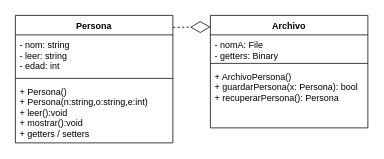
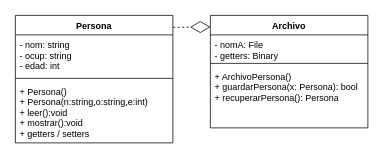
  <mxCell id="0" />
  <mxCell id="1" parent="0" />
  <mxCell id="2" value="Persona" style="swimlane;fontStyle=1;align=center;verticalAlign=top;childLayout=stackLayout;horizontal=1;startSize=26;horizontalStack=0;resizeParent=1;resizeParentMax=0;resizeLast=0;collapsible=1;marginBottom=0;" vertex="1" parent="1"><mxGeometry x="20" y="20" width="210" height="170" as="geometry" /></mxCell>
- <mxCell id="3" value="- nom: string&#10;- leer: string&#10;- edad: int" style="text;strokeColor=none;fillColor=none;align=left;verticalAlign=top;spacingLeft=4;spacingRight=4;overflow=hidden;rotatable=0;points=[[0,0.5],[1,0.5]];portConstraint=eastwest;" vertex="1" parent="2"><mxGeometry y="26" width="210" height="54" as="geometry" /></mxCell>
+ <mxCell id="3" value="- nom: string&#10;- ocup: string&#10;- edad: int" style="text;strokeColor=none;fillColor=none;align=left;verticalAlign=top;spacingLeft=4;spacingRight=4;overflow=hidden;rotatable=0;points=[[0,0.5],[1,0.5]];portConstraint=eastwest;" vertex="1" parent="2"><mxGeometry y="26" width="210" height="54" as="geometry" /></mxCell>
  <mxCell id="4" value="" style="line;strokeWidth=1;fillColor=none;align=left;verticalAlign=middle;spacingTop=-1;spacingLeft=3;spacingRight=3;rotatable=0;labelPosition=right;points=[];portConstraint=eastwest;" vertex="1" parent="2"><mxGeometry y="80" width="210" height="8" as="geometry" /></mxCell>
  <mxCell id="5" value="+ Persona()&#10;+ Persona(n:string,o:string,e:int)&#10;+ leer():void&#10;+ mostrar():void&#10;+ getters / setters" style="text;strokeColor=none;fillColor=none;align=left;verticalAlign=top;spacingLeft=4;spacingRight=4;overflow=hidden;rotatable=0;points=[[0,0.5],[1,0.5]];portConstraint=eastwest;" vertex="1" parent="2"><mxGeometry y="88" width="210" height="82" as="geometry" /></mxCell>
  <mxCell id="6" value="Archivo" style="swimlane;fontStyle=1;align=center;verticalAlign=top;childLayout=stackLayout;horizontal=1;startSize=26;horizontalStack=0;resizeParent=1;resizeParentMax=0;resizeLast=0;collapsible=1;marginBottom=0;" vertex="1" parent="1"><mxGeometry x="280" y="20" width="210" height="150" as="geometry" /></mxCell>
  <mxCell id="7" value="- nomA: File&#10;- getters: Binary" style="text;strokeColor=none;fillColor=none;align=left;verticalAlign=top;spacingLeft=4;spacingRight=4;overflow=hidden;rotatable=0;points=[[0,0.5],[1,0.5]];portConstraint=eastwest;" vertex="1" parent="6"><mxGeometry y="26" width="210" height="34" as="geometry" /></mxCell>
  <mxCell id="8" value="" style="line;strokeWidth=1;fillColor=none;align=left;verticalAlign=middle;spacingTop=-1;spacingLeft=3;spacingRight=3;rotatable=0;labelPosition=right;points=[];portConstraint=eastwest;" vertex="1" parent="6"><mxGeometry y="60" width="210" height="8" as="geometry" /></mxCell>
  <mxCell id="9" value="+ ArchivoPersona()&#10;+ guardarPersona(x: Persona): bool&#10;+ recuperarPersona(): Persona&#10;" style="text;strokeColor=none;fillColor=none;align=left;verticalAlign=top;spacingLeft=4;spacingRight=4;overflow=hidden;rotatable=0;points=[[0,0.5],[1,0.5]];portConstraint=eastwest;" vertex="1" parent="6"><mxGeometry y="68" width="210" height="82" as="geometry" /></mxCell>
  <mxCell id="10" value="" style="endArrow=diamondThin;endFill=0;endSize=24;html=1;rounded=0;entryX=0;entryY=0.103;entryDx=0;entryDy=0;entryPerimeter=0;exitX=1.001;exitY=0.094;exitDx=0;exitDy=0;exitPerimeter=0;dashed=1;" edge="1" parent="1" source="2" target="6"><mxGeometry width="160" relative="1" as="geometry"><mxPoint x="260" y="90" as="sourcePoint" /><mxPoint x="420" y="90" as="targetPoint" /></mxGeometry></mxCell>
